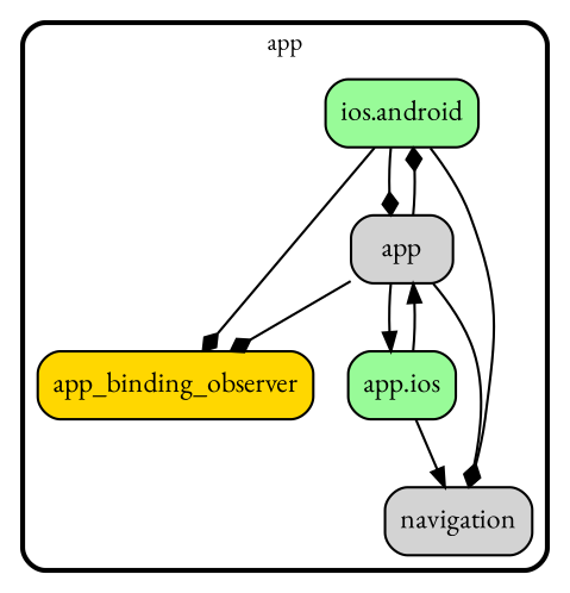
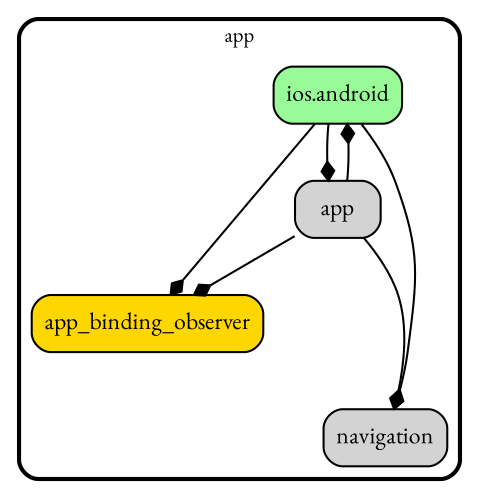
  digraph {
    fontname="EB Garamond"
    fontsize=13
    penwidth=2.6
    style=rounded
    node [fillcolor=palegreen fontname="EB Garamond" fontsize=15 penwidth=1.3 shape=rect style="filled,rounded"]
    edge [arrowhead=diamond fontname="EB Garamond" penwidth=1.3]
    n1 [label="ios.android"]
    n2 [fillcolor=gold label=app_binding_observer]
-   n3 [label="app.ios"]
    n4 [fillcolor=lightgrey label=navigation]
    n5 [fillcolor=lightgrey label=app]
    subgraph cluster_1 {
      label=app
      n1
      n2
-     n3
      n4
      n5
    }
    n1 -> n2
    n1 -> n4
    n1 -> n5
-   n3 -> n4 [arrowhead=normal]
-   n3 -> n5 [arrowhead=normal]
    n5 -> n1
    n5 -> n2
-   n5 -> n3 [arrowhead=normal]
    n5 -> n4
  }
